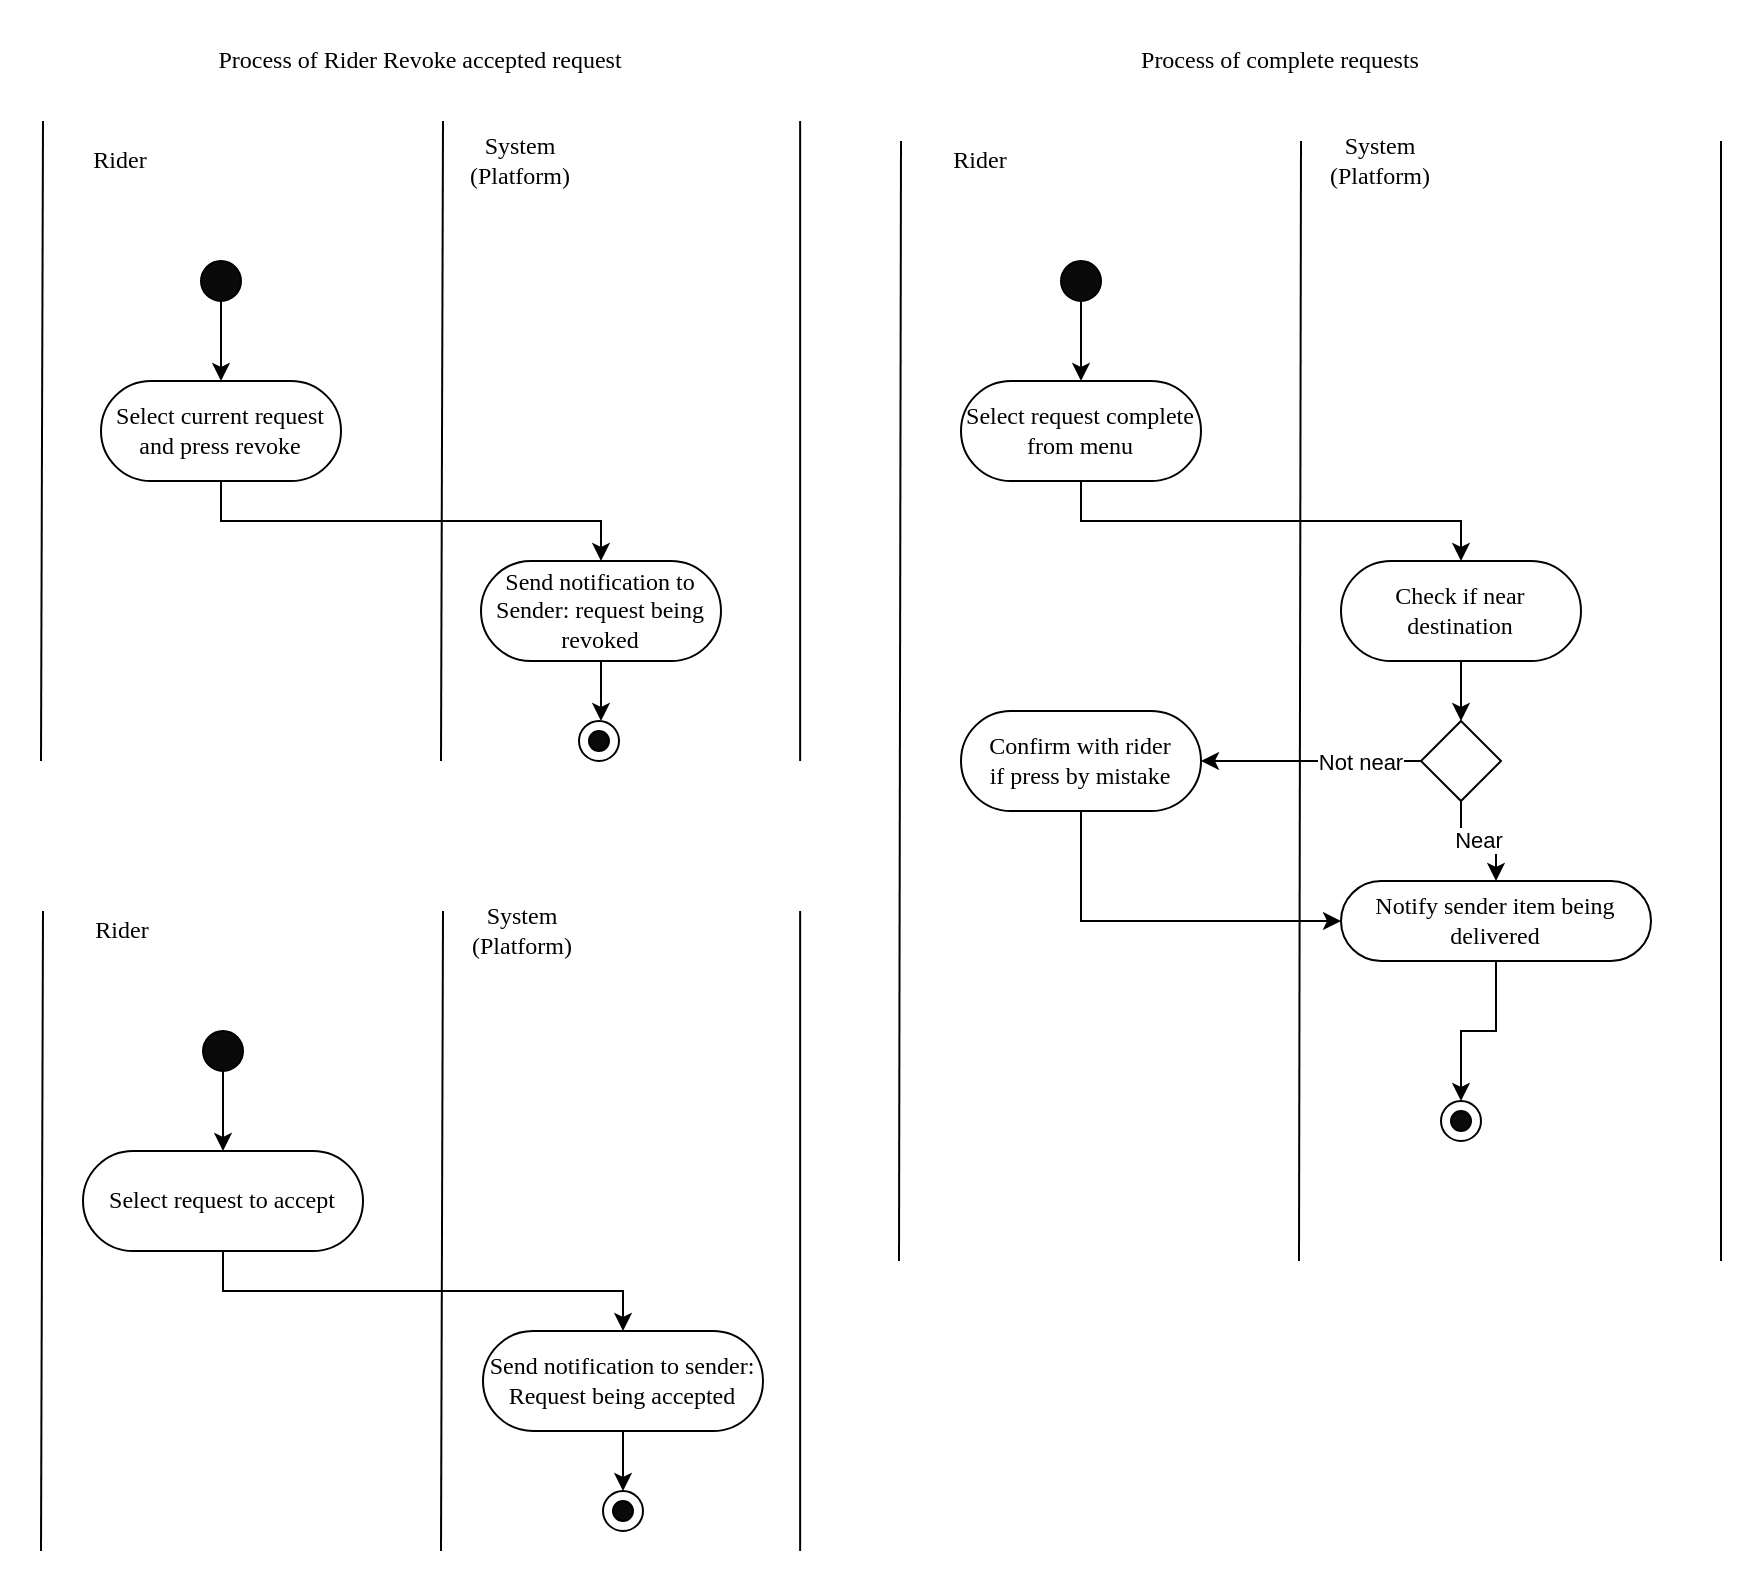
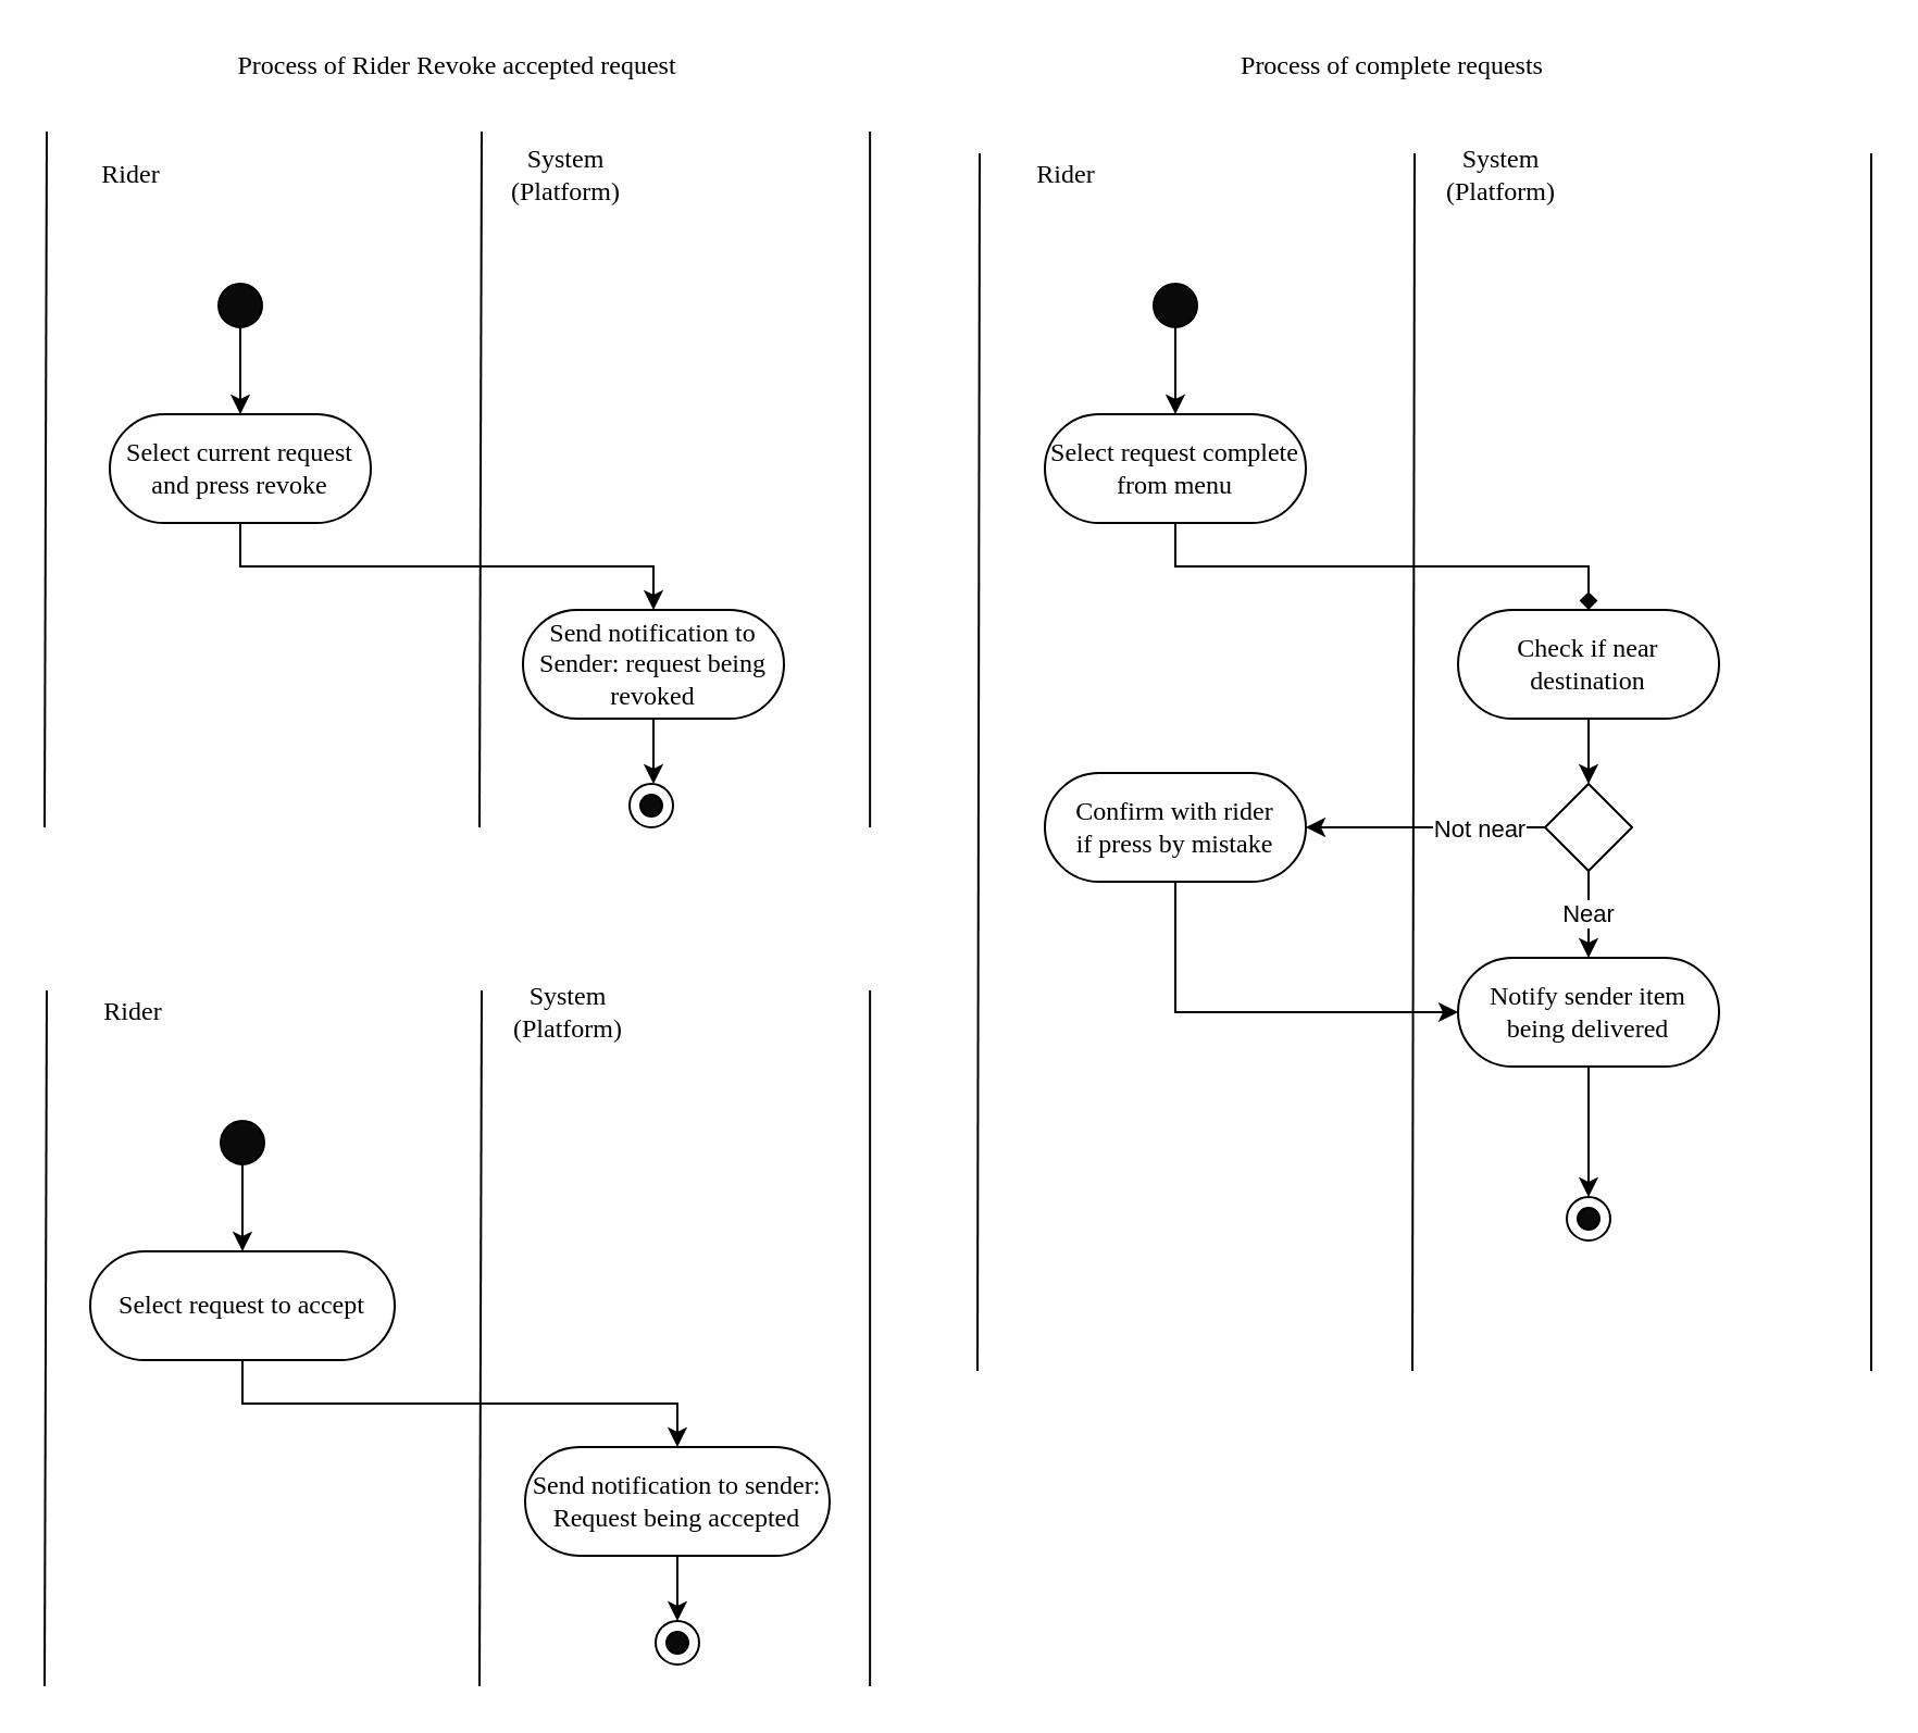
  <mxCell id="0" />
  <mxCell id="1" parent="0" />
  <mxCell id="2" value="Rider" style="text;html=1;strokeColor=none;fillColor=none;align=center;verticalAlign=middle;whiteSpace=wrap;rounded=0;fontSize=12;fontFamily=Times New Roman;" parent="1" vertex="1"><mxGeometry x="21" y="455" width="80" height="20" as="geometry" /></mxCell>
  <mxCell id="3" value="System (Platform)" style="text;html=1;strokeColor=none;fillColor=none;align=center;verticalAlign=middle;whiteSpace=wrap;rounded=0;fontSize=12;fontFamily=Times New Roman;" parent="1" vertex="1"><mxGeometry x="221" y="455" width="80" height="20" as="geometry" /></mxCell>
  <mxCell id="4" value="" style="endArrow=none;html=1;fontFamily=Times New Roman;fontSize=12;" parent="1" edge="1"><mxGeometry width="50" height="50" relative="1" as="geometry"><mxPoint x="20" y="775" as="sourcePoint" /><mxPoint x="21" y="455" as="targetPoint" /></mxGeometry></mxCell>
  <mxCell id="5" value="" style="endArrow=none;html=1;fontFamily=Times New Roman;fontSize=12;" parent="1" edge="1"><mxGeometry width="50" height="50" relative="1" as="geometry"><mxPoint x="220" y="775" as="sourcePoint" /><mxPoint x="221" y="455" as="targetPoint" /></mxGeometry></mxCell>
  <mxCell id="6" style="edgeStyle=orthogonalEdgeStyle;rounded=0;orthogonalLoop=1;jettySize=auto;html=1;exitX=0.5;exitY=1;exitDx=0;exitDy=0;fontFamily=Times New Roman;fontSize=12;" parent="1" source="7" target="10" edge="1"><mxGeometry relative="1" as="geometry"><mxPoint x="111" y="575" as="targetPoint" /></mxGeometry></mxCell>
  <mxCell id="7" value="" style="ellipse;whiteSpace=wrap;html=1;fontFamily=Times New Roman;fontSize=12;fillColor=#0A0A0A;" parent="1" vertex="1"><mxGeometry x="101" y="515" width="20" height="20" as="geometry" /></mxCell>
  <mxCell id="8" value="" style="endArrow=none;html=1;fontFamily=Times New Roman;fontSize=12;" parent="1" edge="1"><mxGeometry width="50" height="50" relative="1" as="geometry"><mxPoint x="399.57" y="775" as="sourcePoint" /><mxPoint x="399.57" y="455" as="targetPoint" /></mxGeometry></mxCell>
  <mxCell id="9" style="edgeStyle=orthogonalEdgeStyle;rounded=0;orthogonalLoop=1;jettySize=auto;html=1;exitX=0.5;exitY=1;exitDx=0;exitDy=0;entryX=0.5;entryY=0;entryDx=0;entryDy=0;" parent="1" source="10" target="45" edge="1"><mxGeometry relative="1" as="geometry"><mxPoint x="301" y="665" as="targetPoint" /></mxGeometry></mxCell>
  <mxCell id="10" value="Select request to accept" style="rounded=1;whiteSpace=wrap;html=1;fontFamily=Times New Roman;fontSize=12;arcSize=50;" parent="1" vertex="1"><mxGeometry x="41" y="575" width="140" height="50" as="geometry" /></mxCell>
  <mxCell id="11" value="" style="group" parent="1" vertex="1" connectable="0"><mxGeometry x="301" y="745" width="20" height="20" as="geometry" /></mxCell>
  <mxCell id="12" value="" style="ellipse;whiteSpace=wrap;html=1;fontFamily=Times New Roman;fontSize=12;fillColor=#FFFFFF;" parent="11" vertex="1"><mxGeometry width="20" height="20" as="geometry" /></mxCell>
  <mxCell id="13" value="" style="ellipse;whiteSpace=wrap;html=1;fontFamily=Times New Roman;fontSize=12;fillColor=#0A0A0A;" parent="11" vertex="1"><mxGeometry x="5" y="5" width="10" height="10" as="geometry" /></mxCell>
  <mxCell id="14" value="Process of Rider Revoke accepted request" style="text;html=1;strokeColor=none;fillColor=none;align=center;verticalAlign=middle;whiteSpace=wrap;rounded=0;fontSize=12;fontFamily=Times New Roman;" parent="1" vertex="1"><mxGeometry x="20" y="20" width="380" height="20" as="geometry" /></mxCell>
  <mxCell id="15" value="Rider" style="text;html=1;strokeColor=none;fillColor=none;align=center;verticalAlign=middle;whiteSpace=wrap;rounded=0;fontSize=12;fontFamily=Times New Roman;" parent="1" vertex="1"><mxGeometry x="20" y="70" width="80" height="20" as="geometry" /></mxCell>
  <mxCell id="16" value="System (Platform)" style="text;html=1;strokeColor=none;fillColor=none;align=center;verticalAlign=middle;whiteSpace=wrap;rounded=0;fontSize=12;fontFamily=Times New Roman;" parent="1" vertex="1"><mxGeometry x="220" y="70" width="80" height="20" as="geometry" /></mxCell>
  <mxCell id="17" style="edgeStyle=orthogonalEdgeStyle;rounded=0;orthogonalLoop=1;jettySize=auto;html=1;exitX=0.5;exitY=1;exitDx=0;exitDy=0;fontFamily=Times New Roman;fontSize=12;" parent="1" source="18" target="20" edge="1"><mxGeometry relative="1" as="geometry"><mxPoint x="110" y="190" as="targetPoint" /></mxGeometry></mxCell>
  <mxCell id="18" value="" style="ellipse;whiteSpace=wrap;html=1;fontFamily=Times New Roman;fontSize=12;fillColor=#0A0A0A;" parent="1" vertex="1"><mxGeometry x="100" y="130" width="20" height="20" as="geometry" /></mxCell>
  <mxCell id="19" style="edgeStyle=orthogonalEdgeStyle;rounded=0;orthogonalLoop=1;jettySize=auto;html=1;exitX=0.5;exitY=1;exitDx=0;exitDy=0;entryX=0.5;entryY=0;entryDx=0;entryDy=0;strokeWidth=1;" parent="1" source="20" target="22" edge="1"><mxGeometry relative="1" as="geometry" /></mxCell>
  <mxCell id="20" value="Select current request and press revoke" style="rounded=1;whiteSpace=wrap;html=1;fontFamily=Times New Roman;fontSize=12;arcSize=50;" parent="1" vertex="1"><mxGeometry x="50" y="190" width="120" height="50" as="geometry" /></mxCell>
  <mxCell id="21" style="edgeStyle=orthogonalEdgeStyle;rounded=0;orthogonalLoop=1;jettySize=auto;html=1;exitX=0.5;exitY=1;exitDx=0;exitDy=0;strokeWidth=1;" parent="1" source="22" edge="1"><mxGeometry relative="1" as="geometry"><mxPoint x="300" y="360" as="targetPoint" /></mxGeometry></mxCell>
  <mxCell id="22" value="Send notification to Sender: request being revoked" style="rounded=1;whiteSpace=wrap;html=1;fontFamily=Times New Roman;fontSize=12;arcSize=50;" parent="1" vertex="1"><mxGeometry x="240" y="280" width="120" height="50" as="geometry" /></mxCell>
  <mxCell id="23" value="Process of complete requests" style="text;html=1;strokeColor=none;fillColor=none;align=center;verticalAlign=middle;whiteSpace=wrap;rounded=0;fontSize=12;fontFamily=Times New Roman;" parent="1" vertex="1"><mxGeometry x="450" y="20" width="380" height="20" as="geometry" /></mxCell>
  <mxCell id="24" value="Rider" style="text;html=1;strokeColor=none;fillColor=none;align=center;verticalAlign=middle;whiteSpace=wrap;rounded=0;fontSize=12;fontFamily=Times New Roman;" parent="1" vertex="1"><mxGeometry x="450" y="70" width="80" height="20" as="geometry" /></mxCell>
  <mxCell id="25" value="System (Platform)" style="text;html=1;strokeColor=none;fillColor=none;align=center;verticalAlign=middle;whiteSpace=wrap;rounded=0;fontSize=12;fontFamily=Times New Roman;" parent="1" vertex="1"><mxGeometry x="650" y="70" width="80" height="20" as="geometry" /></mxCell>
  <mxCell id="26" value="" style="endArrow=none;html=1;fontFamily=Times New Roman;fontSize=12;" parent="1" edge="1"><mxGeometry width="50" height="50" relative="1" as="geometry"><mxPoint x="449" y="630" as="sourcePoint" /><mxPoint x="450" y="70" as="targetPoint" /></mxGeometry></mxCell>
  <mxCell id="27" value="" style="endArrow=none;html=1;fontFamily=Times New Roman;fontSize=12;" parent="1" edge="1"><mxGeometry width="50" height="50" relative="1" as="geometry"><mxPoint x="649" y="630" as="sourcePoint" /><mxPoint x="650" y="70" as="targetPoint" /></mxGeometry></mxCell>
  <mxCell id="28" style="edgeStyle=orthogonalEdgeStyle;rounded=0;orthogonalLoop=1;jettySize=auto;html=1;exitX=0.5;exitY=1;exitDx=0;exitDy=0;fontFamily=Times New Roman;fontSize=12;" parent="1" source="29" target="32" edge="1"><mxGeometry relative="1" as="geometry"><mxPoint x="540" y="190" as="targetPoint" /></mxGeometry></mxCell>
  <mxCell id="29" value="" style="ellipse;whiteSpace=wrap;html=1;fontFamily=Times New Roman;fontSize=12;fillColor=#0A0A0A;" parent="1" vertex="1"><mxGeometry x="530" y="130" width="20" height="20" as="geometry" /></mxCell>
  <mxCell id="30" value="" style="endArrow=none;html=1;fontFamily=Times New Roman;fontSize=12;" parent="1" edge="1"><mxGeometry width="50" height="50" relative="1" as="geometry"><mxPoint x="860" y="630" as="sourcePoint" /><mxPoint x="860" y="70" as="targetPoint" /></mxGeometry></mxCell>
- <mxCell id="31" style="edgeStyle=orthogonalEdgeStyle;rounded=0;orthogonalLoop=1;jettySize=auto;html=1;exitX=0.5;exitY=1;exitDx=0;exitDy=0;entryX=0.5;entryY=0;entryDx=0;entryDy=0;strokeWidth=1;" parent="1" source="32" target="37" edge="1"><mxGeometry relative="1" as="geometry" /></mxCell>
+ <mxCell id="31" style="edgeStyle=orthogonalEdgeStyle;rounded=0;orthogonalLoop=1;jettySize=auto;html=1;exitX=0.5;exitY=1;exitDx=0;exitDy=0;entryX=0.5;entryY=0;entryDx=0;entryDy=0;strokeWidth=1;endArrow=diamond;" parent="1" source="32" target="37" edge="1"><mxGeometry relative="1" as="geometry" /></mxCell>
  <mxCell id="32" value="Select request complete from menu" style="rounded=1;whiteSpace=wrap;html=1;fontFamily=Times New Roman;fontSize=12;arcSize=50;" parent="1" vertex="1"><mxGeometry x="480" y="190" width="120" height="50" as="geometry" /></mxCell>
  <mxCell id="33" value="" style="group" parent="1" vertex="1" connectable="0"><mxGeometry x="720" y="550" width="20" height="20" as="geometry" /></mxCell>
  <mxCell id="34" value="" style="ellipse;whiteSpace=wrap;html=1;fontFamily=Times New Roman;fontSize=12;fillColor=#FFFFFF;" parent="33" vertex="1"><mxGeometry width="20" height="20" as="geometry" /></mxCell>
  <mxCell id="35" value="" style="ellipse;whiteSpace=wrap;html=1;fontFamily=Times New Roman;fontSize=12;fillColor=#0A0A0A;" parent="33" vertex="1"><mxGeometry x="5" y="5" width="10" height="10" as="geometry" /></mxCell>
  <mxCell id="36" style="edgeStyle=orthogonalEdgeStyle;rounded=0;orthogonalLoop=1;jettySize=auto;html=1;exitX=0.5;exitY=1;exitDx=0;exitDy=0;strokeWidth=1;" parent="1" source="37" target="41" edge="1"><mxGeometry relative="1" as="geometry" /></mxCell>
  <mxCell id="37" value="Check if near destination" style="rounded=1;whiteSpace=wrap;html=1;fontFamily=Times New Roman;fontSize=12;arcSize=50;" parent="1" vertex="1"><mxGeometry x="670" y="280" width="120" height="50" as="geometry" /></mxCell>
  <mxCell id="38" value="Near" style="edgeStyle=orthogonalEdgeStyle;rounded=0;orthogonalLoop=1;jettySize=auto;html=1;exitX=0.5;exitY=1;exitDx=0;exitDy=0;strokeWidth=1;entryX=0.5;entryY=0;entryDx=0;entryDy=0;" parent="1" source="41" target="43" edge="1"><mxGeometry relative="1" as="geometry"><mxPoint x="820" y="430" as="targetPoint" /></mxGeometry></mxCell>
  <mxCell id="39" style="edgeStyle=orthogonalEdgeStyle;rounded=0;orthogonalLoop=1;jettySize=auto;html=1;exitX=0;exitY=0.5;exitDx=0;exitDy=0;entryX=1;entryY=0.5;entryDx=0;entryDy=0;" parent="1" source="41" target="53" edge="1"><mxGeometry relative="1" as="geometry" /></mxCell>
  <mxCell id="40" value="Not near" style="edgeLabel;html=1;align=center;verticalAlign=middle;resizable=0;points=[];" vertex="1" connectable="0" parent="39"><mxGeometry x="-0.709" y="-3" relative="1" as="geometry"><mxPoint x="-15" y="3" as="offset" /></mxGeometry></mxCell>
  <mxCell id="41" value="" style="rhombus;whiteSpace=wrap;html=1;" parent="1" vertex="1"><mxGeometry x="710" y="360" width="40" height="40" as="geometry" /></mxCell>
  <mxCell id="42" style="edgeStyle=orthogonalEdgeStyle;rounded=0;orthogonalLoop=1;jettySize=auto;html=1;exitX=0.5;exitY=1;exitDx=0;exitDy=0;strokeWidth=1;entryX=0.5;entryY=0;entryDx=0;entryDy=0;" parent="1" source="43" target="34" edge="1"><mxGeometry relative="1" as="geometry"><mxPoint x="740" y="550" as="targetPoint" /></mxGeometry></mxCell>
- <mxCell id="43" value="Notify sender item being delivered" style="rounded=1;whiteSpace=wrap;html=1;fontFamily=Times New Roman;fontSize=12;arcSize=50;" parent="1" vertex="1"><mxGeometry x="670" y="440" width="155" height="40" as="geometry" /></mxCell>
+ <mxCell id="43" value="Notify sender item being delivered" style="rounded=1;whiteSpace=wrap;html=1;fontFamily=Times New Roman;fontSize=12;arcSize=50;" parent="1" vertex="1"><mxGeometry x="670" y="440" width="120" height="50" as="geometry" /></mxCell>
  <mxCell id="44" style="edgeStyle=orthogonalEdgeStyle;rounded=0;orthogonalLoop=1;jettySize=auto;html=1;exitX=0.5;exitY=1;exitDx=0;exitDy=0;entryX=0.5;entryY=0;entryDx=0;entryDy=0;" parent="1" source="45" target="12" edge="1"><mxGeometry relative="1" as="geometry" /></mxCell>
  <mxCell id="45" value="Send notification to sender: Request being accepted" style="rounded=1;whiteSpace=wrap;html=1;fontFamily=Times New Roman;fontSize=12;arcSize=50;" parent="1" vertex="1"><mxGeometry x="241" y="665" width="140" height="50" as="geometry" /></mxCell>
  <mxCell id="46" value="" style="group" parent="1" vertex="1" connectable="0"><mxGeometry x="289" y="360" width="20" height="20" as="geometry" /></mxCell>
  <mxCell id="47" value="" style="ellipse;whiteSpace=wrap;html=1;fontFamily=Times New Roman;fontSize=12;fillColor=#FFFFFF;" parent="46" vertex="1"><mxGeometry width="20" height="20" as="geometry" /></mxCell>
  <mxCell id="48" value="" style="ellipse;whiteSpace=wrap;html=1;fontFamily=Times New Roman;fontSize=12;fillColor=#0A0A0A;" parent="46" vertex="1"><mxGeometry x="5" y="5" width="10" height="10" as="geometry" /></mxCell>
  <mxCell id="49" value="" style="endArrow=none;html=1;fontFamily=Times New Roman;fontSize=12;" parent="1" edge="1"><mxGeometry width="50" height="50" relative="1" as="geometry"><mxPoint x="20" y="380" as="sourcePoint" /><mxPoint x="21" y="60" as="targetPoint" /></mxGeometry></mxCell>
  <mxCell id="50" value="" style="endArrow=none;html=1;fontFamily=Times New Roman;fontSize=12;" parent="1" edge="1"><mxGeometry width="50" height="50" relative="1" as="geometry"><mxPoint x="220" y="380" as="sourcePoint" /><mxPoint x="221" y="60" as="targetPoint" /></mxGeometry></mxCell>
  <mxCell id="51" value="" style="endArrow=none;html=1;fontFamily=Times New Roman;fontSize=12;" parent="1" edge="1"><mxGeometry width="50" height="50" relative="1" as="geometry"><mxPoint x="399.57" y="380" as="sourcePoint" /><mxPoint x="399.57" y="60" as="targetPoint" /></mxGeometry></mxCell>
  <mxCell id="52" style="edgeStyle=orthogonalEdgeStyle;rounded=0;orthogonalLoop=1;jettySize=auto;html=1;exitX=0.5;exitY=1;exitDx=0;exitDy=0;entryX=0;entryY=0.5;entryDx=0;entryDy=0;" parent="1" source="53" target="43" edge="1"><mxGeometry relative="1" as="geometry" /></mxCell>
  <mxCell id="53" value="Confirm with rider&lt;br&gt;if press by mistake" style="rounded=1;whiteSpace=wrap;html=1;fontFamily=Times New Roman;fontSize=12;arcSize=50;" parent="1" vertex="1"><mxGeometry x="480" y="355" width="120" height="50" as="geometry" /></mxCell>
